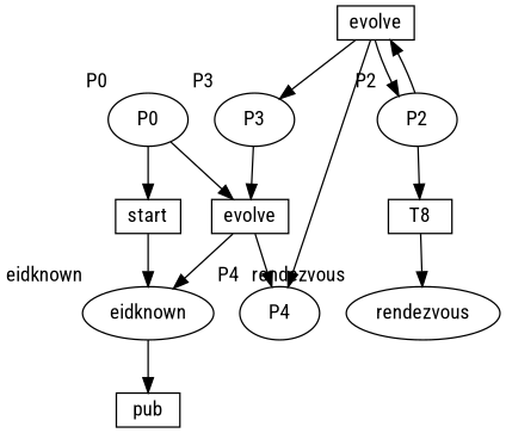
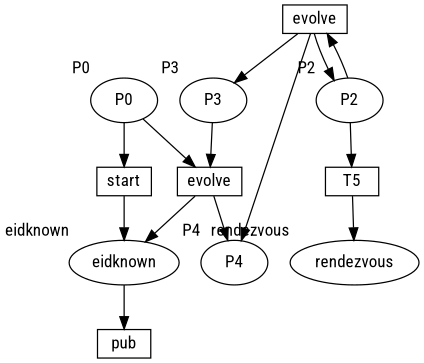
  digraph {
    fontname="Roboto Condensed"
    node [fontname="Roboto Condensed"]
    edge [fontname="Roboto Condensed"]
    evolve [height=0.1 shape=box width=0.6]
    eidknown [xlabel=eidknown]
    P4 [xlabel=P4]
    pub [height=0.1 shape=box width=0.6]
    n5 [height=0.1 label=evolve shape=box width=0.6]
    P2 [xlabel=P2]
    P3 [xlabel=P3]
-   T5 [height=0.1 shape=box width=0.6 label=T8]
+   T5 [height=0.1 shape=box width=0.6]
    start [height=0.1 shape=box width=0.6]
    rendezvous [xlabel=rendezvous]
    P0 [xlabel=P0]
    evolve -> eidknown
    evolve -> P4
    eidknown -> pub
    n5 -> P4
    n5 -> P2
    n5 -> P3
    P2 -> n5
    P2 -> T5
    P3 -> evolve
    T5 -> rendezvous
    start -> eidknown
    P0 -> evolve
    P0 -> start
  }
